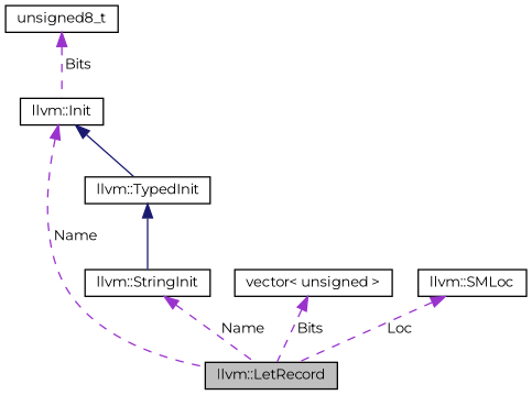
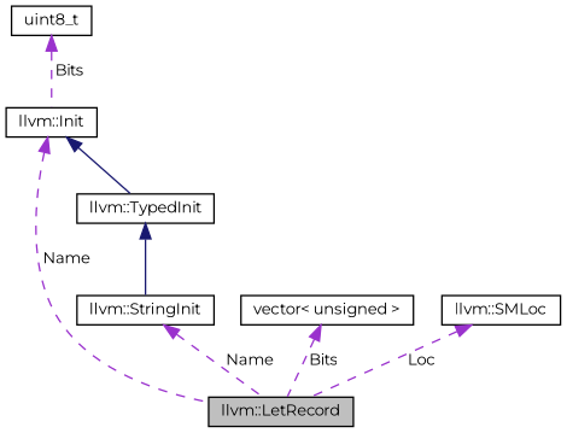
  digraph {
    fontname=Montserrat
    node [color=black fontname=Montserrat fontsize=10 shape=box]
    edge [color=darkorchid3 dir=back fontname=Montserrat fontsize=10 labelfontname=Helvetica labelfontsize=10 style=dashed]
    n1 [fillcolor=grey75 fontcolor=black height=0.2 label="llvm::LetRecord" style=filled width=0.4]
    n2 [height=0.2 label="llvm::StringInit" width=0.4]
    n3 [height=0.2 label="llvm::TypedInit" width=0.4]
    n4 [height=0.2 label="llvm::Init" width=0.4]
-   n5 [height=0.2 label=unsigned8_t width=0.4]
+   n5 [height=0.2 label=uint8_t width=0.4]
    n6 [height=0.2 label="vector\< unsigned \>" width=0.4]
    n7 [height=0.2 label="llvm::SMLoc" width=0.4]
    n2 -> n1 [label=" Name"]
    n3 -> n2 [color=midnightblue style=solid]
    n4 -> n1 [label=" Name"]
    n4 -> n3 [color=midnightblue style=solid]
    n5 -> n4 [label=" Bits"]
    n6 -> n1 [label=" Bits"]
    n7 -> n1 [label=" Loc"]
  }
